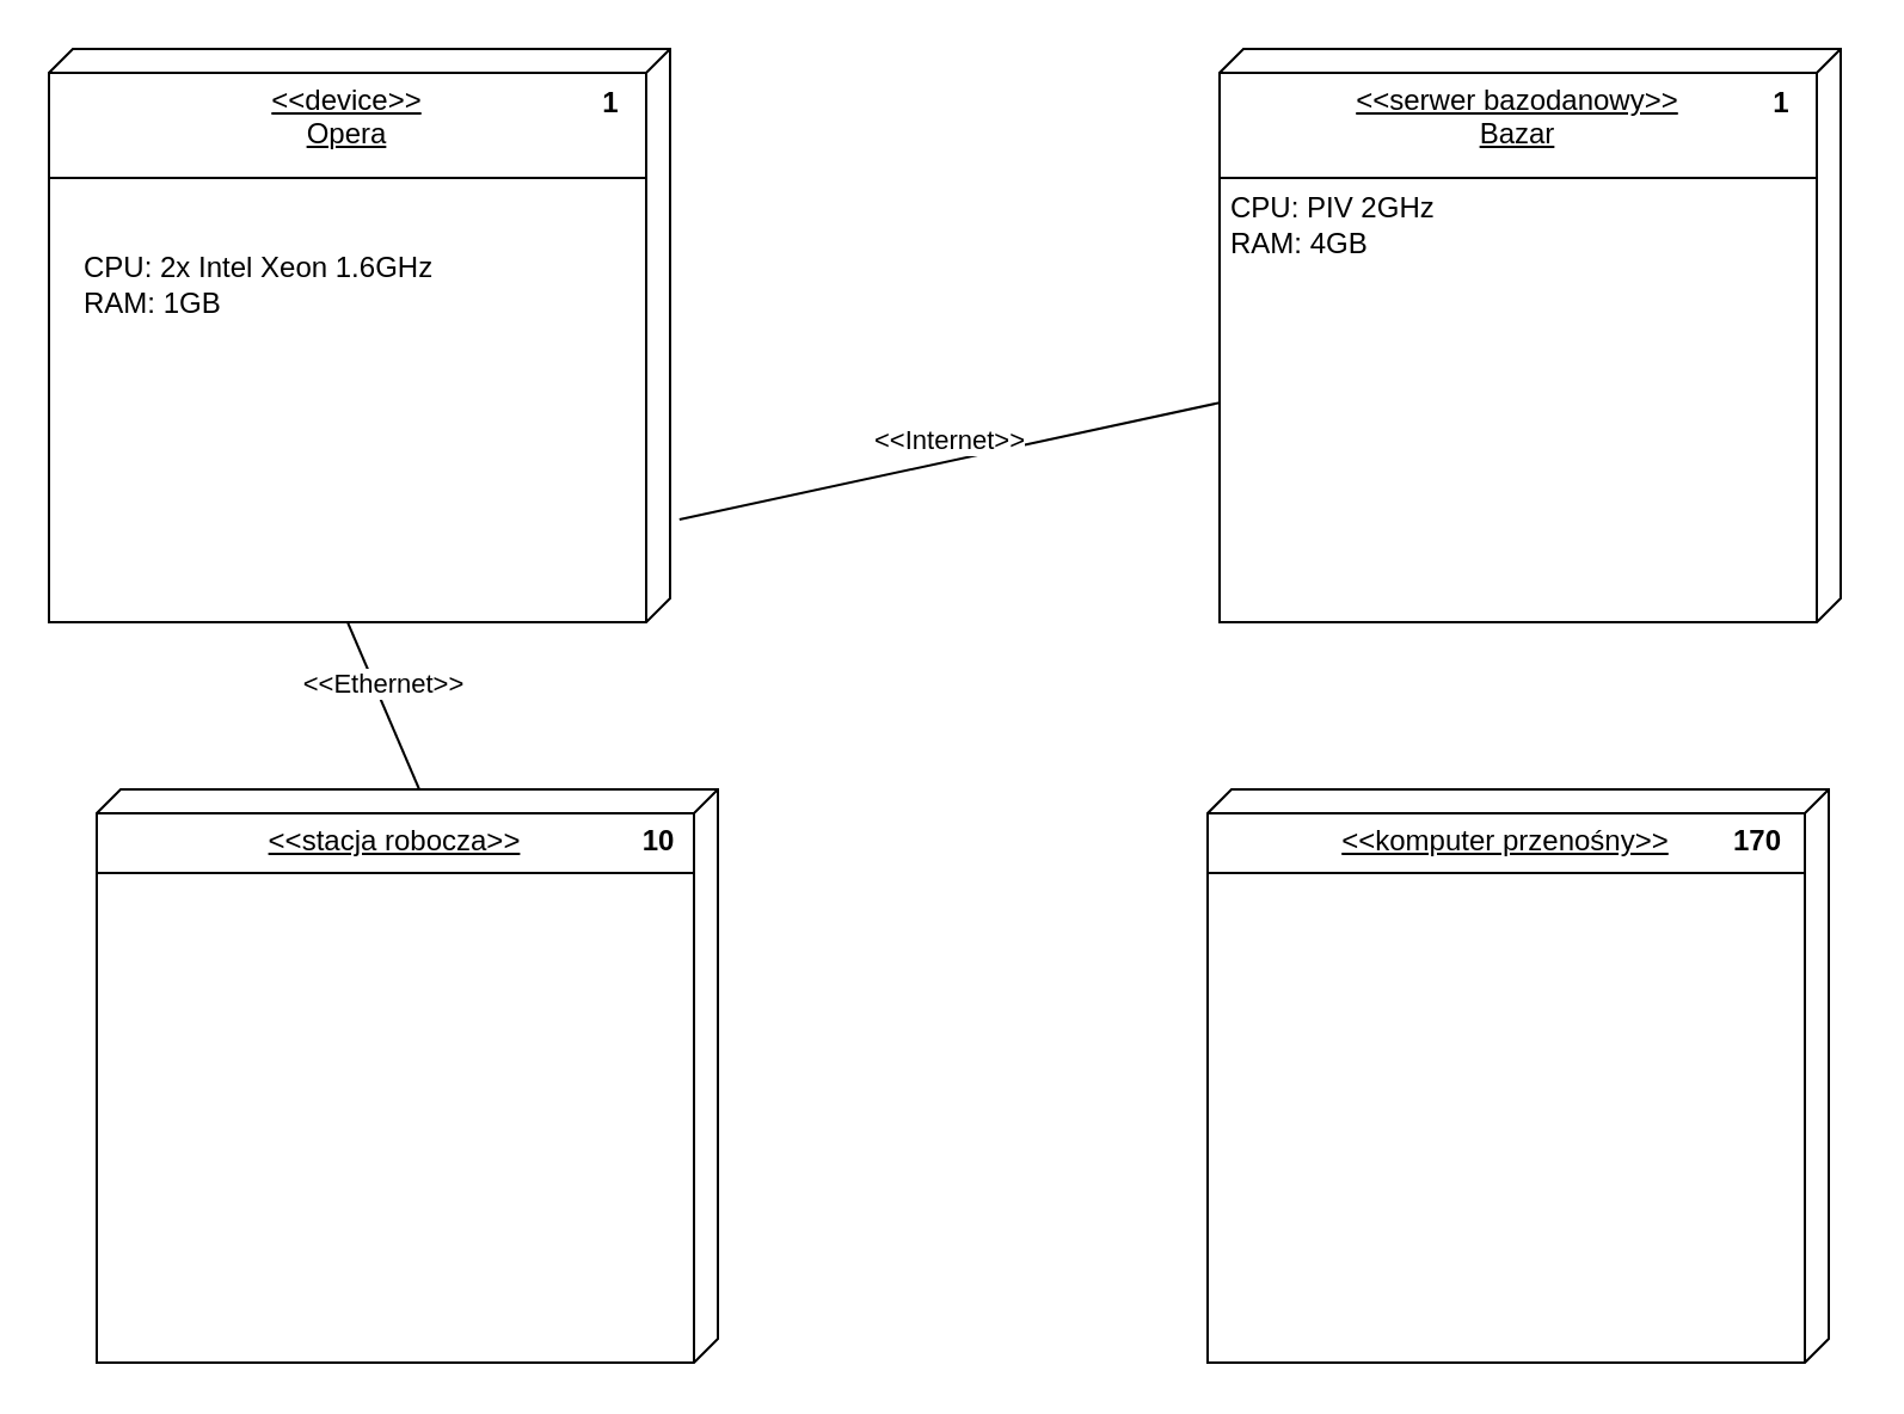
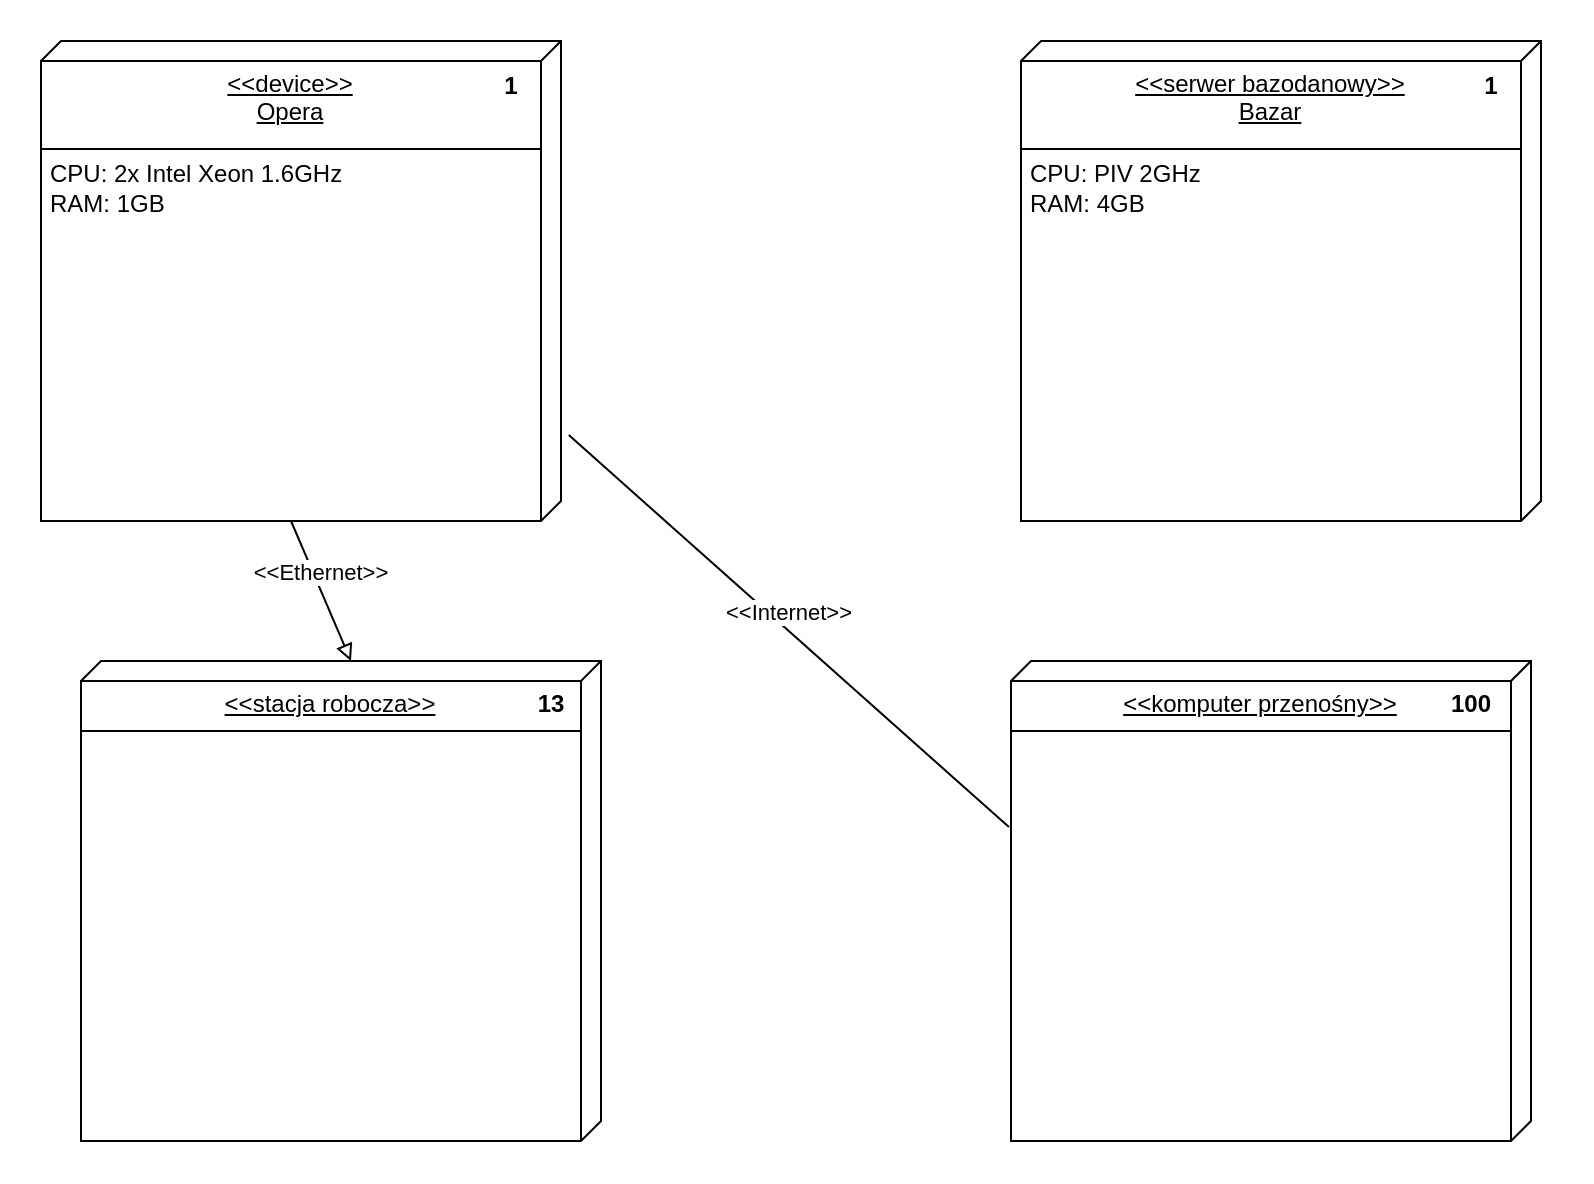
  <mxCell id="0" />
  <mxCell id="1" parent="0" />
  <mxCell id="2" value="&amp;lt;&amp;lt;device&amp;gt;&amp;gt;&lt;br&gt;&lt;div style=&quot;&quot;&gt;&lt;span style=&quot;background-color: initial;&quot;&gt;Opera&lt;/span&gt;&lt;/div&gt;&lt;div style=&quot;&quot;&gt;&lt;span style=&quot;background-color: initial;&quot;&gt;&lt;br&gt;&lt;/span&gt;&lt;/div&gt;&lt;div style=&quot;text-align: left;&quot;&gt;&lt;span style=&quot;background-color: initial;&quot;&gt;&lt;br&gt;&lt;/span&gt;&lt;/div&gt;" style="verticalAlign=top;align=center;spacingTop=8;spacingLeft=2;spacingRight=12;shape=cube;size=10;direction=south;fontStyle=4;html=1;whiteSpace=wrap;" vertex="1" parent="1"><mxGeometry x="20" y="20" width="260" height="240" as="geometry" /></mxCell>
  <mxCell id="3" value="" style="line;strokeWidth=1;fillColor=none;align=left;verticalAlign=middle;spacingTop=-1;spacingLeft=3;spacingRight=3;rotatable=0;labelPosition=right;points=[];portConstraint=eastwest;strokeColor=inherit;" vertex="1" parent="1"><mxGeometry x="20" y="70" width="250" height="8" as="geometry" /></mxCell>
  <mxCell id="4" value="&amp;lt;&amp;lt;serwer bazodanowy&amp;gt;&amp;gt;&lt;br&gt;&lt;div style=&quot;&quot;&gt;&lt;span style=&quot;background-color: initial;&quot;&gt;Bazar&lt;/span&gt;&lt;/div&gt;" style="verticalAlign=top;align=center;spacingTop=8;spacingLeft=2;spacingRight=12;shape=cube;size=10;direction=south;fontStyle=4;html=1;whiteSpace=wrap;movable=1;resizable=1;rotatable=1;deletable=1;editable=1;locked=0;connectable=1;" vertex="1" parent="1"><mxGeometry x="510" y="20" width="260" height="240" as="geometry" /></mxCell>
  <mxCell id="5" value="" style="line;strokeWidth=1;fillColor=none;align=left;verticalAlign=middle;spacingTop=-1;spacingLeft=3;spacingRight=3;rotatable=1;labelPosition=right;points=[];portConstraint=eastwest;strokeColor=inherit;movable=1;resizable=1;deletable=1;editable=1;locked=0;connectable=1;" vertex="1" parent="1"><mxGeometry x="510" y="70" width="250" height="8" as="geometry" /></mxCell>
- <mxCell id="6" value="&lt;span style=&quot;font-weight: normal;&quot;&gt;CPU: 2x Intel Xeon 1.6GHz&lt;/span&gt;&lt;div style=&quot;&quot;&gt;&lt;span style=&quot;font-weight: normal;&quot;&gt;RAM: 1GB&lt;/span&gt;&lt;/div&gt;" style="text;align=left;fontStyle=1;verticalAlign=middle;spacingLeft=3;spacingRight=3;strokeColor=none;rotatable=0;points=[[0,0.5],[1,0.5]];portConstraint=eastwest;html=1;" vertex="1" parent="1"><mxGeometry x="30" y="103" width="180" height="32" as="geometry" /></mxCell>
+ <mxCell id="6" value="&lt;span style=&quot;font-weight: normal;&quot;&gt;CPU: 2x Intel Xeon 1.6GHz&lt;/span&gt;&lt;div style=&quot;&quot;&gt;&lt;span style=&quot;font-weight: normal;&quot;&gt;RAM: 1GB&lt;/span&gt;&lt;/div&gt;" style="text;align=left;fontStyle=1;verticalAlign=middle;spacingLeft=3;spacingRight=3;strokeColor=none;rotatable=0;points=[[0,0.5],[1,0.5]];portConstraint=eastwest;html=1;" vertex="1" parent="1"><mxGeometry x="20" y="78" width="180" height="32" as="geometry" /></mxCell>
  <mxCell id="7" value="&lt;span style=&quot;font-weight: normal;&quot;&gt;CPU: PIV 2GHz&lt;/span&gt;&lt;div style=&quot;&quot;&gt;&lt;span style=&quot;font-weight: normal;&quot;&gt;RAM: 4GB&lt;/span&gt;&lt;/div&gt;" style="text;align=left;fontStyle=1;verticalAlign=middle;spacingLeft=3;spacingRight=3;strokeColor=none;rotatable=0;points=[[0,0.5],[1,0.5]];portConstraint=eastwest;html=1;" vertex="1" parent="1"><mxGeometry x="510" y="78" width="180" height="32" as="geometry" /></mxCell>
  <mxCell id="8" value="&amp;lt;&amp;lt;stacja robocza&amp;gt;&amp;gt;&lt;br&gt;&lt;div style=&quot;&quot;&gt;&lt;br&gt;&lt;/div&gt;&lt;div style=&quot;&quot;&gt;&lt;span style=&quot;background-color: initial;&quot;&gt;&lt;br&gt;&lt;/span&gt;&lt;/div&gt;&lt;div style=&quot;text-align: left;&quot;&gt;&lt;span style=&quot;background-color: initial;&quot;&gt;&lt;br&gt;&lt;/span&gt;&lt;/div&gt;" style="verticalAlign=top;align=center;spacingTop=8;spacingLeft=2;spacingRight=12;shape=cube;size=10;direction=south;fontStyle=4;html=1;whiteSpace=wrap;" vertex="1" parent="1"><mxGeometry x="40" y="330" width="260" height="240" as="geometry" /></mxCell>
  <mxCell id="9" value="" style="line;strokeWidth=1;fillColor=none;align=left;verticalAlign=middle;spacingTop=-1;spacingLeft=3;spacingRight=3;rotatable=0;labelPosition=right;points=[];portConstraint=eastwest;strokeColor=inherit;" vertex="1" parent="1"><mxGeometry x="40" y="361" width="250" height="8" as="geometry" /></mxCell>
- <mxCell id="10" value="&amp;lt;&amp;lt;Ethernet&amp;gt;&amp;gt;" style="html=1;verticalAlign=bottom;endArrow=none;curved=0;rounded=0;entryX=0;entryY=0;entryDx=0;entryDy=125;entryPerimeter=0;endFill=0;exitX=0;exitY=0;exitDx=240;exitDy=135;exitPerimeter=0;" edge="1" parent="1" source="2" target="8"><mxGeometry width="80" relative="1" as="geometry"><mxPoint x="140" y="260" as="sourcePoint" /><mxPoint x="400" y="290" as="targetPoint" /></mxGeometry></mxCell>
+ <mxCell id="10" value="&amp;lt;&amp;lt;Ethernet&amp;gt;&amp;gt;" style="html=1;verticalAlign=bottom;endArrow=block;curved=0;rounded=0;entryX=0;entryY=0;entryDx=0;entryDy=125;entryPerimeter=0;endFill=0;exitX=0;exitY=0;exitDx=240;exitDy=135;exitPerimeter=0;" edge="1" parent="1" source="2" target="8"><mxGeometry width="80" relative="1" as="geometry"><mxPoint x="140" y="260" as="sourcePoint" /><mxPoint x="400" y="290" as="targetPoint" /></mxGeometry></mxCell>
  <mxCell id="11" value="&amp;lt;&amp;lt;komputer przenośny&amp;gt;&amp;gt;" style="verticalAlign=top;align=center;spacingTop=8;spacingLeft=2;spacingRight=12;shape=cube;size=10;direction=south;fontStyle=4;html=1;whiteSpace=wrap;" vertex="1" parent="1"><mxGeometry x="505" y="330" width="260" height="240" as="geometry" /></mxCell>
  <mxCell id="12" value="" style="line;strokeWidth=1;fillColor=none;align=left;verticalAlign=middle;spacingTop=-1;spacingLeft=3;spacingRight=3;rotatable=0;labelPosition=right;points=[];portConstraint=eastwest;strokeColor=inherit;" vertex="1" parent="1"><mxGeometry x="505" y="361" width="250" height="8" as="geometry" /></mxCell>
- <mxCell id="13" value="170" style="text;align=center;fontStyle=1;verticalAlign=middle;spacingLeft=3;spacingRight=3;strokeColor=none;rotatable=0;points=[[0,0.5],[1,0.5]];portConstraint=eastwest;html=1;" vertex="1" parent="1"><mxGeometry x="695" y="339" width="80" height="26" as="geometry" /></mxCell>
+ <mxCell id="13" value="100" style="text;align=center;fontStyle=1;verticalAlign=middle;spacingLeft=3;spacingRight=3;strokeColor=none;rotatable=0;points=[[0,0.5],[1,0.5]];portConstraint=eastwest;html=1;" vertex="1" parent="1"><mxGeometry x="695" y="339" width="80" height="26" as="geometry" /></mxCell>
  <mxCell id="14" value="1" style="text;align=center;fontStyle=1;verticalAlign=middle;spacingLeft=3;spacingRight=3;strokeColor=none;rotatable=0;points=[[0,0.5],[1,0.5]];portConstraint=eastwest;html=1;" vertex="1" parent="1"><mxGeometry x="730" y="30" width="30" height="26" as="geometry" /></mxCell>
  <mxCell id="15" value="1" style="text;align=center;fontStyle=1;verticalAlign=middle;spacingLeft=3;spacingRight=3;strokeColor=none;rotatable=0;points=[[0,0.5],[1,0.5]];portConstraint=eastwest;html=1;" vertex="1" parent="1"><mxGeometry x="240" y="30" width="30" height="26" as="geometry" /></mxCell>
- <mxCell id="16" value="10" style="text;align=center;fontStyle=1;verticalAlign=middle;spacingLeft=3;spacingRight=3;strokeColor=none;rotatable=0;points=[[0,0.5],[1,0.5]];portConstraint=eastwest;html=1;" vertex="1" parent="1"><mxGeometry x="260" y="339" width="30" height="26" as="geometry" /></mxCell>
- <mxCell id="17" value="&amp;lt;&amp;lt;Internet&amp;gt;&amp;gt;" style="html=1;verticalAlign=bottom;endArrow=none;curved=0;rounded=0;exitX=0.821;exitY=-0.015;exitDx=0;exitDy=0;exitPerimeter=0;endFill=0;" edge="1" parent="1" source="2" target="4"><mxGeometry width="80" relative="1" as="geometry"><mxPoint x="280" y="250" as="sourcePoint" /><mxPoint x="510" y="260" as="targetPoint" /></mxGeometry></mxCell>
+ <mxCell id="16" value="13" style="text;align=center;fontStyle=1;verticalAlign=middle;spacingLeft=3;spacingRight=3;strokeColor=none;rotatable=0;points=[[0,0.5],[1,0.5]];portConstraint=eastwest;html=1;" vertex="1" parent="1"><mxGeometry x="260" y="339" width="30" height="26" as="geometry" /></mxCell>
+ <mxCell id="17" value="&amp;lt;&amp;lt;Internet&amp;gt;&amp;gt;" style="html=1;verticalAlign=bottom;endArrow=none;curved=0;rounded=0;entryX=0.346;entryY=1.004;entryDx=0;entryDy=0;entryPerimeter=0;exitX=0.821;exitY=-0.015;exitDx=0;exitDy=0;exitPerimeter=0;endFill=0;" edge="1" parent="1" source="2" target="11"><mxGeometry width="80" relative="1" as="geometry"><mxPoint x="280" y="250" as="sourcePoint" /><mxPoint x="510" y="260" as="targetPoint" /></mxGeometry></mxCell>
